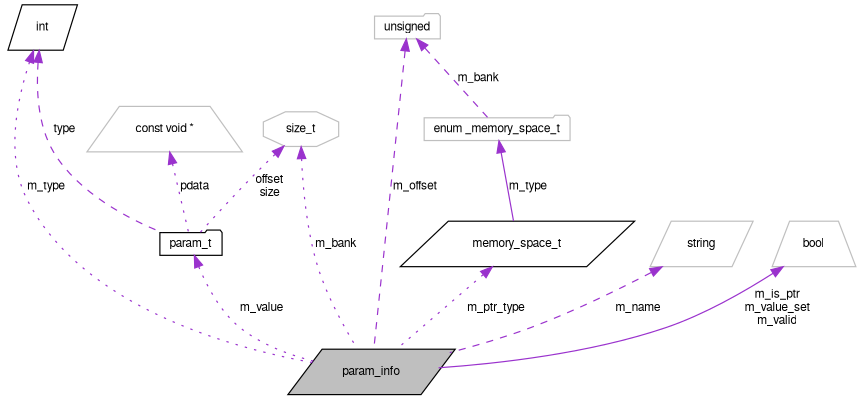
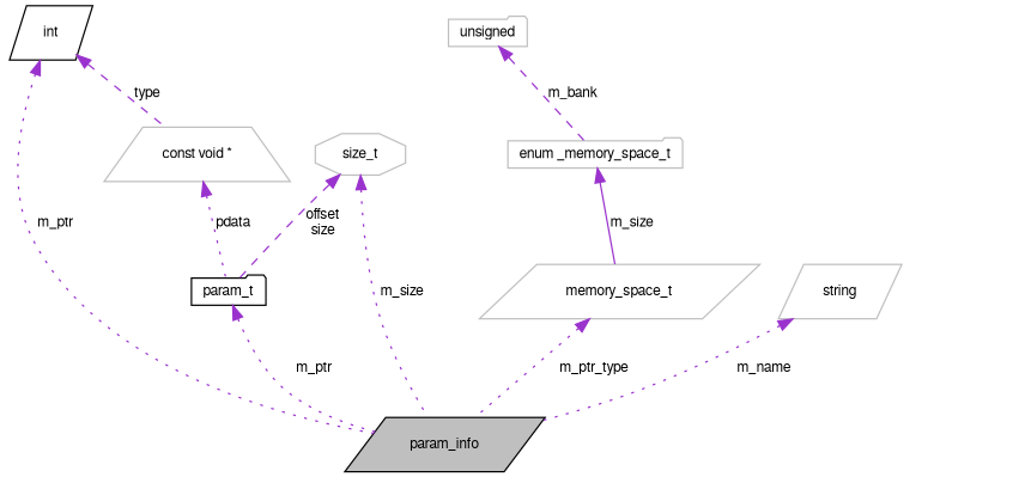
  digraph {
    node [color=grey75 fontname=FreeSans fontsize=10 shape=parallelogram]
    edge [color=darkorchid3 dir=back fontname=FreeSans fontsize=10 labelfontname=FreeSans labelfontsize=10 style=dotted]
    n1 [color=black fillcolor=grey75 fontcolor=black height=0.2 label=param_info style=filled width=0.4]
    n2 [color=black height=0.2 label=param_t shape=folder width=0.4]
    n3 [height=0.2 label="const void *" shape=trapezium width=0.4]
    n4 [height=0.2 label=size_t shape=octagon width=0.4]
    n5 [color=black height=0.2 label=int width=0.4]
-   n6 [color=black height=0.2 label=memory_space_t width=0.4]
+   n6 [height=0.2 label=memory_space_t width=0.4]
    n7 [height=0.2 label="enum _memory_space_t" shape=folder width=0.4]
    n8 [height=0.2 label=unsigned shape=folder width=0.4]
    n9 [height=0.2 label=string width=0.4]
-   n10 [height=0.2 label=bool shape=trapezium width=0.4]
-   n2 -> n1 [label=m_value]
+   n2 -> n1 [label=m_ptr]
    n3 -> n2 [label=pdata]
-   n4 -> n1 [label=m_bank]
-   n4 -> n2 [label="offset\nsize"]
-   n5 -> n1 [label=m_type]
-   n5 -> n2 [label=type style=dashed]
+   n4 -> n1 [label=m_size]
+   n4 -> n2 [label="offset\nsize" style=dashed]
+   n5 -> n1 [label=m_ptr]
+   n5 -> n3 [label=type style=dashed]
    n6 -> n1 [label=m_ptr_type]
-   n7 -> n6 [label=m_type style=solid]
-   n8 -> n1 [label=m_offset style=dashed]
+   n7 -> n6 [label=m_size style=solid]
    n8 -> n7 [label=m_bank style=dashed]
-   n9 -> n1 [label=m_name style=dashed]
-   n10 -> n1 [label="m_is_ptr\nm_value_set\nm_valid" style=solid]
+   n9 -> n1 [label=m_name]
  }
